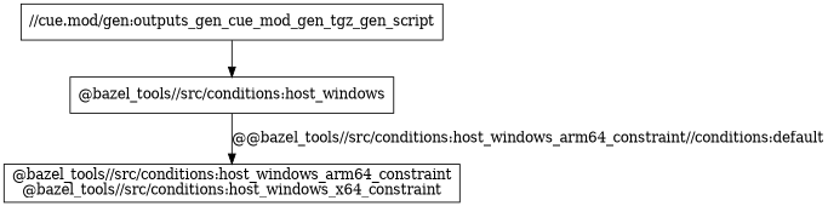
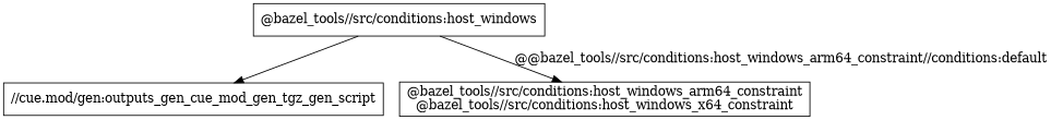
  digraph {
    node [shape=box]
    "//cue.mod/gen:outputs_gen_cue_mod_gen_tgz_gen_script"
    "@bazel_tools//src/conditions:host_windows"
    "@bazel_tools//src/conditions:host_windows_arm64_constraint\n@bazel_tools//src/conditions:host_windows_x64_constraint"
-   "//cue.mod/gen:outputs_gen_cue_mod_gen_tgz_gen_script" -> "@bazel_tools//src/conditions:host_windows"
+   "@bazel_tools//src/conditions:host_windows" -> "//cue.mod/gen:outputs_gen_cue_mod_gen_tgz_gen_script"
    "@bazel_tools//src/conditions:host_windows" -> "@bazel_tools//src/conditions:host_windows_arm64_constraint\n@bazel_tools//src/conditions:host_windows_x64_constraint" [label="@@bazel_tools//src/conditions:host_windows_arm64_constraint//conditions:default"]
  }
